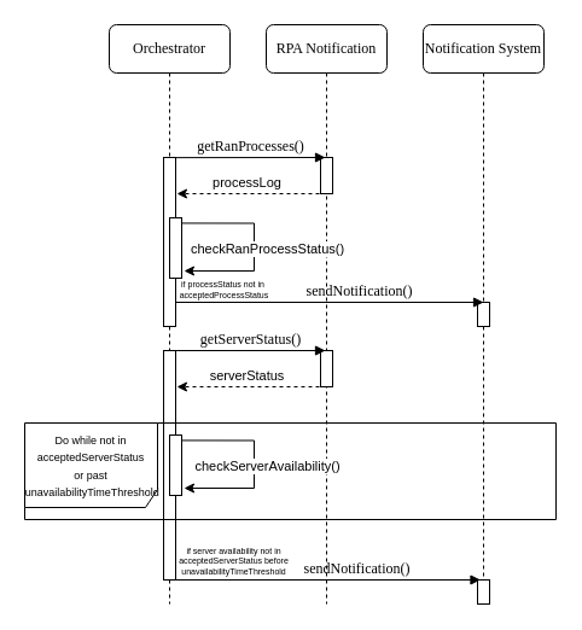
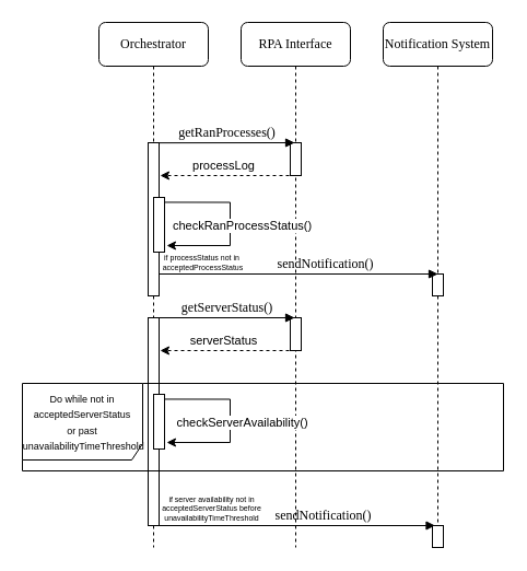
  <mxCell id="0" />
  <mxCell id="1" parent="0" />
- <mxCell id="2" value="RPA Notification" style="shape=umlLifeline;perimeter=lifelinePerimeter;whiteSpace=wrap;html=1;container=1;collapsible=0;recursiveResize=0;outlineConnect=0;rounded=1;shadow=0;comic=0;labelBackgroundColor=none;strokeWidth=1;fontFamily=Verdana;fontSize=12;align=center;" parent="1" vertex="1"><mxGeometry x="220" y="20" width="100" height="480" as="geometry" /></mxCell>
+ <mxCell id="2" value="RPA Interface" style="shape=umlLifeline;perimeter=lifelinePerimeter;whiteSpace=wrap;html=1;container=1;collapsible=0;recursiveResize=0;outlineConnect=0;rounded=1;shadow=0;comic=0;labelBackgroundColor=none;strokeWidth=1;fontFamily=Verdana;fontSize=12;align=center;" parent="1" vertex="1"><mxGeometry x="220" y="20" width="100" height="480" as="geometry" /></mxCell>
  <mxCell id="3" value="" style="html=1;points=[];perimeter=orthogonalPerimeter;rounded=0;shadow=0;comic=0;labelBackgroundColor=none;strokeWidth=1;fontFamily=Verdana;fontSize=12;align=center;" parent="2" vertex="1"><mxGeometry x="45" y="110" width="10" height="30" as="geometry" /></mxCell>
  <mxCell id="4" value="&lt;span style=&quot;white-space: pre;&quot;&gt;&#09;&lt;span style=&quot;white-space: pre;&quot;&gt;&#09;&lt;/span&gt;&lt;/span&gt;sendNotification()" style="html=1;verticalAlign=bottom;endArrow=block;labelBackgroundColor=none;fontFamily=Verdana;fontSize=12;" parent="2" edge="1"><mxGeometry relative="1" as="geometry"><mxPoint x="-77.5" y="460" as="sourcePoint" /><mxPoint x="177.5" y="460" as="targetPoint" /></mxGeometry></mxCell>
  <mxCell id="5" value="if server availability not in&lt;div style=&quot;font-size: 7px;&quot;&gt;&amp;nbsp;acceptedServerStatus before&amp;nbsp;&lt;br&gt;unavailabilityTimeThreshold&lt;/div&gt;" style="edgeLabel;html=1;align=center;verticalAlign=middle;resizable=0;points=[];fontSize=7;" parent="4" vertex="1" connectable="0"><mxGeometry x="-0.884" relative="1" as="geometry"><mxPoint x="35" y="-16" as="offset" /></mxGeometry></mxCell>
  <mxCell id="6" value="Notification System" style="shape=umlLifeline;perimeter=lifelinePerimeter;whiteSpace=wrap;html=1;container=1;collapsible=0;recursiveResize=0;outlineConnect=0;rounded=1;shadow=0;comic=0;labelBackgroundColor=none;strokeWidth=1;fontFamily=Verdana;fontSize=12;align=center;" parent="1" vertex="1"><mxGeometry x="350" y="20" width="100" height="480" as="geometry" /></mxCell>
  <mxCell id="7" value="" style="html=1;points=[];perimeter=orthogonalPerimeter;rounded=0;shadow=0;comic=0;labelBackgroundColor=none;strokeWidth=1;fontFamily=Verdana;fontSize=12;align=center;" parent="6" vertex="1"><mxGeometry x="45" y="230" width="10" height="20" as="geometry" /></mxCell>
  <mxCell id="8" value="" style="html=1;points=[];perimeter=orthogonalPerimeter;rounded=0;shadow=0;comic=0;labelBackgroundColor=none;strokeWidth=1;fontFamily=Verdana;fontSize=12;align=center;" parent="6" vertex="1"><mxGeometry x="45" y="460" width="10" height="20" as="geometry" /></mxCell>
  <mxCell id="9" value="Orchestrator" style="shape=umlLifeline;perimeter=lifelinePerimeter;whiteSpace=wrap;html=1;container=1;collapsible=0;recursiveResize=0;outlineConnect=0;rounded=1;shadow=0;comic=0;labelBackgroundColor=none;strokeWidth=1;fontFamily=Verdana;fontSize=12;align=center;" parent="1" vertex="1"><mxGeometry x="90" y="20" width="100" height="480" as="geometry" /></mxCell>
  <mxCell id="10" value="" style="html=1;points=[];perimeter=orthogonalPerimeter;rounded=0;shadow=0;comic=0;labelBackgroundColor=none;strokeWidth=1;fontFamily=Verdana;fontSize=12;align=center;" parent="9" vertex="1"><mxGeometry x="45" y="270" width="10" height="190" as="geometry" /></mxCell>
  <mxCell id="11" value="" style="html=1;points=[];perimeter=orthogonalPerimeter;rounded=0;shadow=0;comic=0;labelBackgroundColor=none;strokeWidth=1;fontFamily=Verdana;fontSize=12;align=center;" parent="9" vertex="1"><mxGeometry x="45" y="110" width="10" height="140" as="geometry" /></mxCell>
  <mxCell id="12" style="edgeStyle=orthogonalEdgeStyle;rounded=0;orthogonalLoop=1;jettySize=auto;html=1;entryX=1.2;entryY=0.88;entryDx=0;entryDy=0;entryPerimeter=0;exitX=0.986;exitY=0.089;exitDx=0;exitDy=0;exitPerimeter=0;" parent="9" source="14" target="14" edge="1"><mxGeometry relative="1" as="geometry"><mxPoint x="110" y="220" as="targetPoint" /><Array as="points"><mxPoint x="120" y="164" /><mxPoint x="120" y="204" /></Array></mxGeometry></mxCell>
  <mxCell id="13" value="checkRanProcessStatus()" style="edgeLabel;html=1;align=center;verticalAlign=middle;resizable=0;points=[];" parent="12" vertex="1" connectable="0"><mxGeometry x="-0.042" y="-2" relative="1" as="geometry"><mxPoint x="12" y="5" as="offset" /></mxGeometry></mxCell>
  <mxCell id="14" value="" style="html=1;points=[];perimeter=orthogonalPerimeter;rounded=0;shadow=0;comic=0;labelBackgroundColor=none;strokeWidth=1;fontFamily=Verdana;fontSize=12;align=center;" parent="9" vertex="1"><mxGeometry x="50" y="160" width="10" height="50" as="geometry" /></mxCell>
  <mxCell id="15" value="&lt;span style=&quot;white-space: pre;&quot;&gt;&#09;&lt;span style=&quot;white-space: pre;&quot;&gt;&#09;&lt;/span&gt;&lt;/span&gt;sendNotification()" style="html=1;verticalAlign=bottom;endArrow=block;labelBackgroundColor=none;fontFamily=Verdana;fontSize=12;" parent="9" edge="1"><mxGeometry relative="1" as="geometry"><mxPoint x="55" y="230" as="sourcePoint" /><mxPoint x="310" y="230" as="targetPoint" /></mxGeometry></mxCell>
  <mxCell id="16" value="if processStatus not in&lt;div style=&quot;font-size: 7px;&quot;&gt;&amp;nbsp;acceptedProcessStatus&lt;/div&gt;" style="edgeLabel;html=1;align=center;verticalAlign=middle;resizable=0;points=[];fontSize=7;" parent="15" vertex="1" connectable="0"><mxGeometry x="-0.884" relative="1" as="geometry"><mxPoint x="23" y="-11" as="offset" /></mxGeometry></mxCell>
  <mxCell id="17" style="edgeStyle=orthogonalEdgeStyle;rounded=0;orthogonalLoop=1;jettySize=auto;html=1;dashed=1;" parent="1" edge="1"><mxGeometry relative="1" as="geometry"><mxPoint x="270" y="160" as="sourcePoint" /><mxPoint x="146" y="160" as="targetPoint" /></mxGeometry></mxCell>
  <mxCell id="18" value="processLog" style="edgeLabel;html=1;align=center;verticalAlign=middle;resizable=0;points=[];" parent="17" vertex="1" connectable="0"><mxGeometry x="0.082" y="3" relative="1" as="geometry"><mxPoint y="-13" as="offset" /></mxGeometry></mxCell>
  <mxCell id="19" value="&lt;font style=&quot;font-size: 9px;&quot;&gt;Do while not in acceptedServerStatus&lt;br&gt;or past&lt;br&gt;&amp;nbsp;unavailabilityTimeThreshold&lt;/font&gt;" style="shape=umlFrame;whiteSpace=wrap;html=1;pointerEvents=0;width=110;height=70;" parent="1" vertex="1"><mxGeometry x="20" y="350" width="440" height="80" as="geometry" /></mxCell>
  <mxCell id="20" value="getRanProcesses()" style="html=1;verticalAlign=bottom;endArrow=block;labelBackgroundColor=none;fontFamily=Verdana;fontSize=12;entryX=0.4;entryY=0;entryDx=0;entryDy=0;entryPerimeter=0;exitX=0.971;exitY=0.001;exitDx=0;exitDy=0;exitPerimeter=0;" parent="1" source="11" target="3" edge="1"><mxGeometry relative="1" as="geometry"><mxPoint x="150" y="130" as="sourcePoint" /><mxPoint x="430" y="220" as="targetPoint" /></mxGeometry></mxCell>
  <mxCell id="21" value="" style="html=1;points=[];perimeter=orthogonalPerimeter;rounded=0;shadow=0;comic=0;labelBackgroundColor=none;strokeWidth=1;fontFamily=Verdana;fontSize=12;align=center;" parent="1" vertex="1"><mxGeometry x="265" y="290" width="10" height="30" as="geometry" /></mxCell>
  <mxCell id="22" style="edgeStyle=orthogonalEdgeStyle;rounded=0;orthogonalLoop=1;jettySize=auto;html=1;dashed=1;" parent="1" edge="1"><mxGeometry relative="1" as="geometry"><mxPoint x="270" y="320" as="sourcePoint" /><mxPoint x="146" y="320" as="targetPoint" /></mxGeometry></mxCell>
  <mxCell id="23" value="serverStatus" style="edgeLabel;html=1;align=center;verticalAlign=middle;resizable=0;points=[];" parent="22" vertex="1" connectable="0"><mxGeometry x="0.082" y="3" relative="1" as="geometry"><mxPoint y="-13" as="offset" /></mxGeometry></mxCell>
  <mxCell id="24" value="getServerStatus()" style="html=1;verticalAlign=bottom;endArrow=block;labelBackgroundColor=none;fontFamily=Verdana;fontSize=12;entryX=0.4;entryY=0;entryDx=0;entryDy=0;entryPerimeter=0;exitX=0.971;exitY=0.001;exitDx=0;exitDy=0;exitPerimeter=0;" parent="1" target="21" edge="1"><mxGeometry relative="1" as="geometry"><mxPoint x="145" y="290" as="sourcePoint" /><mxPoint x="430" y="380" as="targetPoint" /></mxGeometry></mxCell>
  <mxCell id="25" value="" style="html=1;points=[];perimeter=orthogonalPerimeter;rounded=0;shadow=0;comic=0;labelBackgroundColor=none;strokeWidth=1;fontFamily=Verdana;fontSize=12;align=center;" parent="1" vertex="1"><mxGeometry x="140" y="360" width="10" height="50" as="geometry" /></mxCell>
  <mxCell id="26" style="edgeStyle=orthogonalEdgeStyle;rounded=0;orthogonalLoop=1;jettySize=auto;html=1;entryX=1.2;entryY=0.88;entryDx=0;entryDy=0;entryPerimeter=0;exitX=0.986;exitY=0.089;exitDx=0;exitDy=0;exitPerimeter=0;" parent="1" source="25" target="25" edge="1"><mxGeometry relative="1" as="geometry"><mxPoint x="200" y="420" as="targetPoint" /><Array as="points"><mxPoint x="210" y="364" /><mxPoint x="210" y="404" /></Array></mxGeometry></mxCell>
  <mxCell id="27" value="checkServerAvailability()" style="edgeLabel;html=1;align=center;verticalAlign=middle;resizable=0;points=[];" parent="26" vertex="1" connectable="0"><mxGeometry x="-0.042" y="-2" relative="1" as="geometry"><mxPoint x="12" y="5" as="offset" /></mxGeometry></mxCell>
